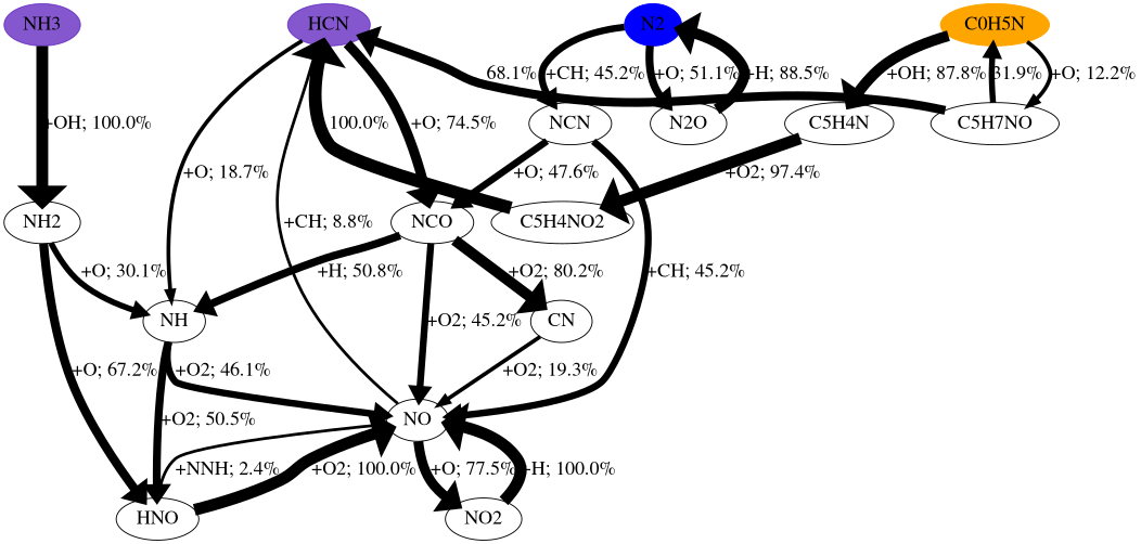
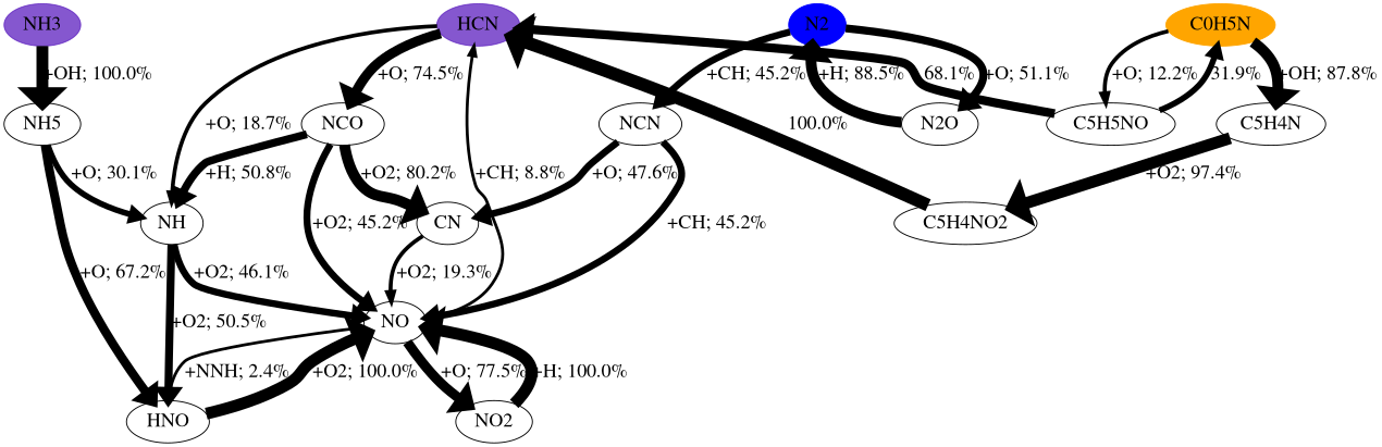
  digraph {
    b="0,0,1558,558"
    rankdir=TB
    node [fontname=Times fontsize=20]
    edge [fontcolor=black fontname=Times fontsize=20 penwidth=7]
    HCN [color="#500dbab1" fillcolor="#500dbab1" style=filled]
    NH3 [color="#500dbab1" fillcolor="#500dbab1" style=filled]
    N2 [color=blue fillcolor=blue style=filled]
    n4 [color=orange fillcolor=orange label=C0H5N style=filled]
    NH
    NCO
-   NH2
+   NH2 [label=NH5]
    N2O
    NCN
    C5H4N
-   C5H5NO [label=C5H7NO]
+   C5H5NO
    NO
    HNO
    NO2
    CN
    C5H4NO2
    subgraph sub_1 {
      rank=source
      HCN
      NH3
      N2
      n4
    }
    HCN -> NH [label="+O; 18.7%" penwidth=4]
    HCN -> NCO [label="+O; 74.5%" penwidth=10]
    NH3 -> NH2 [label="+OH; 100.0%" penwidth=12]
    N2 -> N2O [label="+O; 51.1%" penwidth=8]
    N2 -> NCN [label="+CH; 45.2%"]
    n4 -> C5H4N [label="+OH; 87.8%" penwidth=11]
    n4 -> C5H5NO [label="+O; 12.2%" penwidth=4]
    NH -> NO [label="+O2; 46.1%"]
    NH -> HNO [label="+O2; 50.5%" penwidth=8]
    NCO -> NH [label="+H; 50.8%" penwidth=8]
    NCO -> NO [label="+O2; 45.2%"]
    NCO -> CN [label="+O2; 80.2%" penwidth=11]
    NH2 -> NH [label="+O; 30.1%" penwidth=6]
    NH2 -> HNO [label="+O; 67.2%" penwidth=9]
    N2O -> N2 [label="+H; 88.5%" penwidth=11]
    NCN -> NO [label="+CH; 45.2%"]
-   NCN -> NCO [label="+O; 47.6%"]
+   NCN -> CN [label="+O; 47.6%"]
    C5H4N -> C5H4NO2 [label="+O2; 97.4%" penwidth=12]
    C5H5NO -> HCN [label="68.1%" penwidth=9]
    C5H5NO -> n4 [label="31.9%" penwidth=6]
    NO -> HCN [label="+CH; 8.8%" penwidth=3]
    NO -> HNO [label="+NNH; 2.4%" penwidth=3]
    NO -> NO2 [label="+O; 77.5%" penwidth=10]
    HNO -> NO [label="+O2; 100.0%" penwidth=12]
    NO2 -> NO [label="+H; 100.0%" penwidth=12]
    CN -> NO [label="+O2; 19.3%" penwidth=4]
    C5H4NO2 -> HCN [label="100.0%" penwidth=13]
  }
